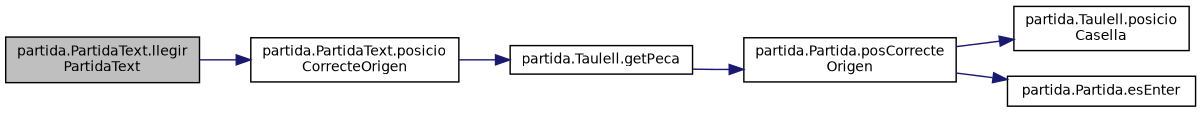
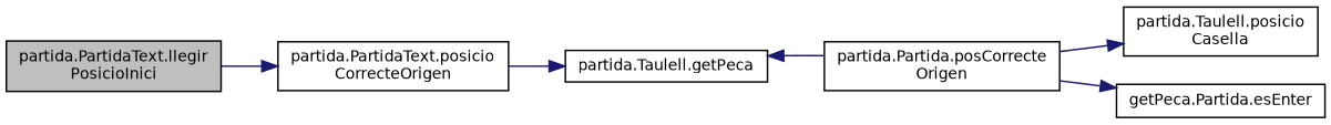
  digraph {
    rankdir=LR
    node [color=black fillcolor=white fontname=Helvetica fontsize=10 shape=record style=filled]
    edge [color=midnightblue fontname=Helvetica fontsize=10 labelfontname=Helvetica labelfontsize=10 style=solid]
-   n1 [fillcolor=grey75 fontcolor=black height=0.2 label="partida.PartidaText.llegir\lPartidaText" width=0.4]
+   n1 [fillcolor=grey75 fontcolor=black height=0.2 label="partida.PartidaText.llegir\lPosicioInici" width=0.4]
    n2 [height=0.2 label="partida.PartidaText.posicio\lCorrecteOrigen" width=0.4]
    n3 [height=0.2 label="partida.Taulell.getPeca" width=0.4]
    n4 [height=0.2 label="partida.Partida.posCorrecte\lOrigen" width=0.4]
    n5 [height=0.2 label="partida.Taulell.posicio\lCasella" width=0.4]
-   n6 [height=0.2 label="partida.Partida.esEnter" width=0.4]
+   n6 [height=0.2 label="getPeca.Partida.esEnter" width=0.4]
    n1 -> n2
    n2 -> n3
-   n3 -> n4
+   n4 -> n3
    n4 -> n5
    n4 -> n6
  }
